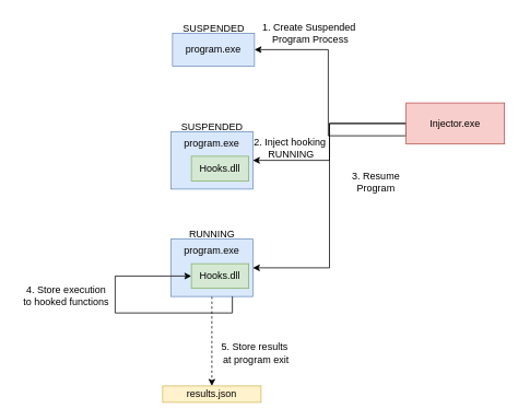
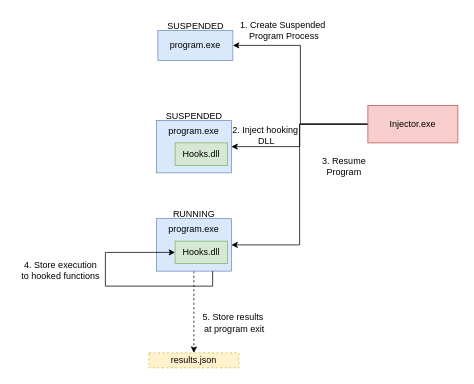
  <mxCell id="0" />
  <mxCell id="1" parent="0" />
  <mxCell id="2" value="program.exe" style="rounded=0;whiteSpace=wrap;html=1;fillColor=#dae8fc;strokeColor=#6c8ebf;" vertex="1" parent="1"><mxGeometry x="210" y="40" width="100" height="40" as="geometry" /></mxCell>
  <mxCell id="3" style="edgeStyle=orthogonalEdgeStyle;rounded=0;orthogonalLoop=1;jettySize=auto;html=1;exitX=0;exitY=0.5;exitDx=0;exitDy=0;entryX=1;entryY=0.5;entryDx=0;entryDy=0;" edge="1" parent="1" source="6" target="2"><mxGeometry relative="1" as="geometry"><Array as="points"><mxPoint x="400" y="165" /><mxPoint x="400" y="60" /></Array></mxGeometry></mxCell>
  <mxCell id="4" style="edgeStyle=orthogonalEdgeStyle;rounded=0;orthogonalLoop=1;jettySize=auto;html=1;exitX=0;exitY=0.5;exitDx=0;exitDy=0;entryX=1;entryY=0.5;entryDx=0;entryDy=0;" edge="1" parent="1" source="6" target="7"><mxGeometry relative="1" as="geometry" /></mxCell>
  <mxCell id="5" style="edgeStyle=orthogonalEdgeStyle;rounded=0;orthogonalLoop=1;jettySize=auto;html=1;exitX=0;exitY=0.5;exitDx=0;exitDy=0;entryX=1;entryY=0.5;entryDx=0;entryDy=0;" edge="1" parent="1" source="6" target="13"><mxGeometry relative="1" as="geometry" /></mxCell>
- <mxCell id="6" value="Injector.exe" style="rounded=0;whiteSpace=wrap;html=1;fillColor=#f8cecc;strokeColor=#b85450;" vertex="1" parent="1"><mxGeometry x="495" y="125" width="120" height="50" as="geometry" /></mxCell>
+ <mxCell id="6" value="Injector.exe" style="rounded=0;whiteSpace=wrap;html=1;fillColor=#f8cecc;strokeColor=#b85450;" vertex="1" parent="1"><mxGeometry x="490" y="140" width="120" height="50" as="geometry" /></mxCell>
  <mxCell id="7" value="&lt;div&gt;program.exe&lt;/div&gt;&lt;div&gt;&lt;br&gt;&lt;/div&gt;&lt;div&gt;&lt;br&gt;&lt;/div&gt;&lt;div&gt;&lt;br&gt;&lt;/div&gt;" style="rounded=0;whiteSpace=wrap;html=1;fillColor=#dae8fc;strokeColor=#6c8ebf;" vertex="1" parent="1"><mxGeometry x="208" y="160" width="100" height="70" as="geometry" /></mxCell>
  <mxCell id="8" value="Hooks.dll" style="rounded=0;whiteSpace=wrap;html=1;fillColor=#d5e8d4;strokeColor=#82b366;" vertex="1" parent="1"><mxGeometry x="233" y="190" width="70" height="30" as="geometry" /></mxCell>
  <mxCell id="9" value="SUSPENDED" style="text;html=1;align=center;verticalAlign=middle;resizable=0;points=[];autosize=1;strokeColor=none;fillColor=none;" vertex="1" parent="1"><mxGeometry x="210" y="20" width="100" height="30" as="geometry" /></mxCell>
  <mxCell id="10" value="SUSPENDED" style="text;html=1;align=center;verticalAlign=middle;resizable=0;points=[];autosize=1;strokeColor=none;fillColor=none;" vertex="1" parent="1"><mxGeometry x="208" y="140" width="100" height="30" as="geometry" /></mxCell>
  <mxCell id="11" value="RUNNING" style="text;html=1;align=center;verticalAlign=middle;resizable=0;points=[];autosize=1;strokeColor=none;fillColor=none;" vertex="1" parent="1"><mxGeometry x="218" y="270" width="80" height="30" as="geometry" /></mxCell>
  <mxCell id="12" style="edgeStyle=orthogonalEdgeStyle;rounded=0;orthogonalLoop=1;jettySize=auto;html=1;exitX=0.5;exitY=1;exitDx=0;exitDy=0;entryX=0.5;entryY=0;entryDx=0;entryDy=0;dashed=1;" edge="1" parent="1" source="13" target="16"><mxGeometry relative="1" as="geometry" /></mxCell>
  <mxCell id="13" value="&lt;div&gt;program.exe&lt;/div&gt;&lt;div&gt;&lt;br&gt;&lt;/div&gt;&lt;div&gt;&lt;br&gt;&lt;/div&gt;&lt;div&gt;&lt;br&gt;&lt;/div&gt;" style="rounded=0;whiteSpace=wrap;html=1;fillColor=#dae8fc;strokeColor=#6c8ebf;" vertex="1" parent="1"><mxGeometry x="208" y="291" width="100" height="70" as="geometry" /></mxCell>
  <mxCell id="14" style="edgeStyle=orthogonalEdgeStyle;rounded=0;orthogonalLoop=1;jettySize=auto;html=1;exitX=0.75;exitY=1;exitDx=0;exitDy=0;entryX=0;entryY=0.5;entryDx=0;entryDy=0;" edge="1" parent="1" source="13" target="15"><mxGeometry relative="1" as="geometry"><Array as="points"><mxPoint x="283" y="381" /><mxPoint x="140" y="381" /><mxPoint x="140" y="336" /></Array></mxGeometry></mxCell>
  <mxCell id="15" value="Hooks.dll" style="rounded=0;whiteSpace=wrap;html=1;fillColor=#d5e8d4;strokeColor=#82b366;" vertex="1" parent="1"><mxGeometry x="233" y="321" width="70" height="30" as="geometry" /></mxCell>
- <mxCell id="16" value="&lt;div&gt;results.json&lt;/div&gt;" style="rounded=0;whiteSpace=wrap;html=1;fillColor=#fff2cc;strokeColor=#d6b656;" vertex="1" parent="1"><mxGeometry x="198" y="470" width="120" height="20" as="geometry" /></mxCell>
+ <mxCell id="16" value="&lt;div&gt;results.json&lt;/div&gt;" style="rounded=0;whiteSpace=wrap;html=1;fillColor=#fff2cc;strokeColor=#d6b656;dashed=1;" vertex="1" parent="1"><mxGeometry x="198" y="470" width="120" height="20" as="geometry" /></mxCell>
  <mxCell id="17" value="&lt;div&gt;1. Create Suspended&amp;nbsp;&lt;/div&gt;&lt;div&gt;Program Process&lt;/div&gt;" style="text;html=1;align=center;verticalAlign=middle;resizable=0;points=[];autosize=1;strokeColor=none;fillColor=none;" vertex="1" parent="1"><mxGeometry x="308" y="20" width="140" height="40" as="geometry" /></mxCell>
- <mxCell id="18" value="&lt;div&gt;2. Inject hooking&lt;/div&gt;&lt;div&gt;&amp;nbsp;RUNNING&lt;/div&gt;" style="text;html=1;align=center;verticalAlign=middle;resizable=0;points=[];autosize=1;strokeColor=none;fillColor=none;" vertex="1" parent="1"><mxGeometry x="298" y="160" width="110" height="40" as="geometry" /></mxCell>
+ <mxCell id="18" value="&lt;div&gt;2. Inject hooking&lt;/div&gt;&lt;div&gt;&amp;nbsp;DLL&lt;/div&gt;" style="text;html=1;align=center;verticalAlign=middle;resizable=0;points=[];autosize=1;strokeColor=none;fillColor=none;" vertex="1" parent="1"><mxGeometry x="298" y="160" width="110" height="40" as="geometry" /></mxCell>
  <mxCell id="19" value="&lt;div&gt;3. Resume&lt;/div&gt;&lt;div&gt;Program&lt;br&gt;&lt;/div&gt;" style="text;html=1;align=center;verticalAlign=middle;resizable=0;points=[];autosize=1;strokeColor=none;fillColor=none;" vertex="1" parent="1"><mxGeometry x="418" y="201" width="80" height="40" as="geometry" /></mxCell>
  <mxCell id="20" value="4. Store execution &lt;br&gt;to hooked functions" style="text;html=1;align=center;verticalAlign=middle;resizable=0;points=[];autosize=1;strokeColor=none;fillColor=none;" vertex="1" parent="1"><mxGeometry x="20" y="340" width="120" height="40" as="geometry" /></mxCell>
  <mxCell id="21" value="&lt;div&gt;5. Store results&lt;/div&gt;&lt;div&gt;&amp;nbsp;at program exit&lt;/div&gt;" style="text;html=1;align=center;verticalAlign=middle;resizable=0;points=[];autosize=1;strokeColor=none;fillColor=none;" vertex="1" parent="1"><mxGeometry x="260" y="410" width="100" height="40" as="geometry" /></mxCell>
